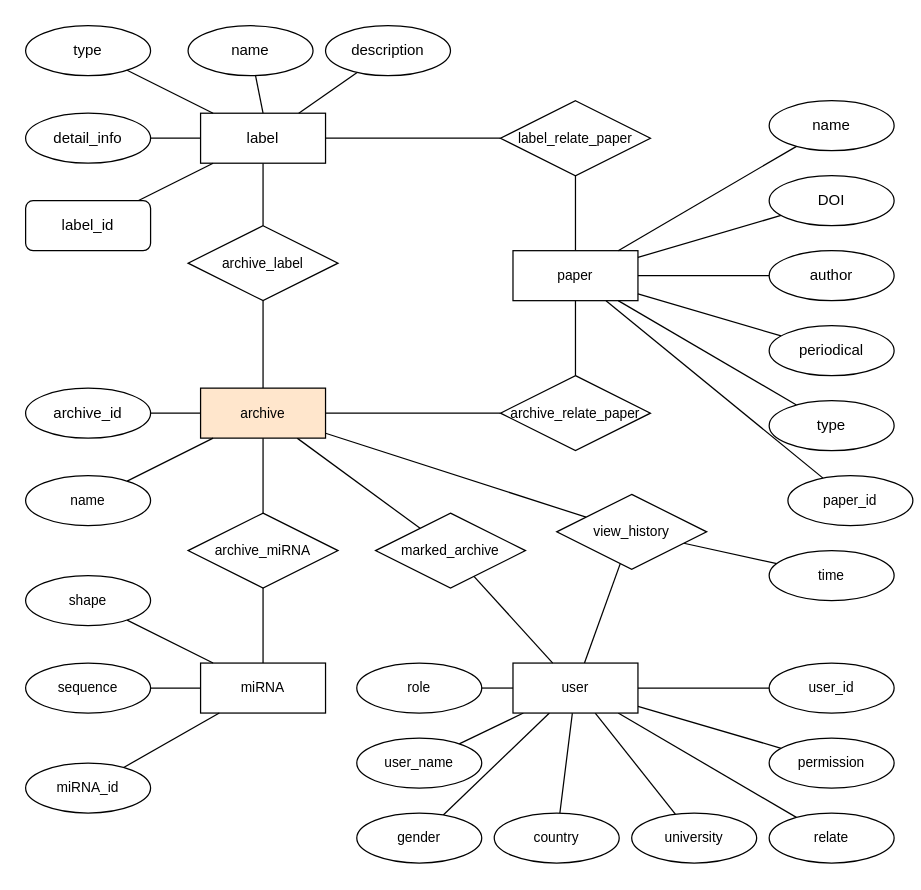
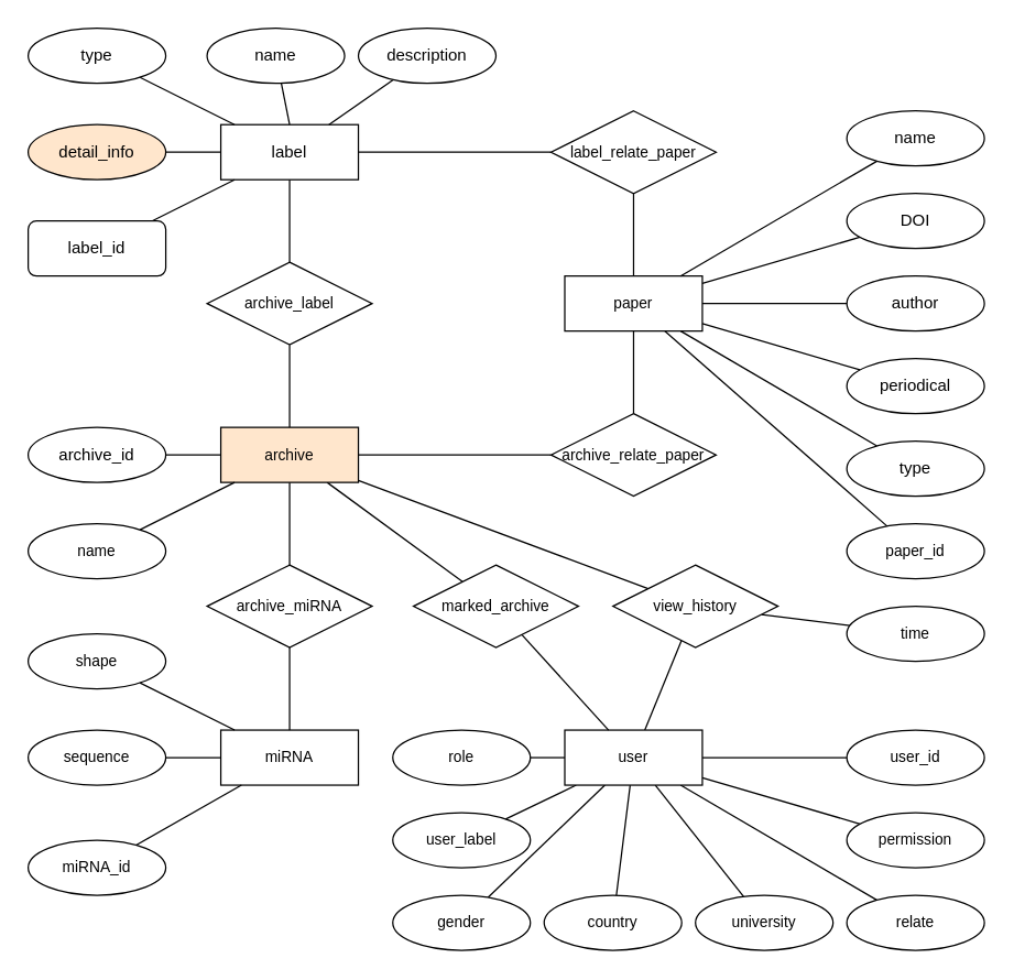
  <mxCell id="0" />
  <mxCell id="1" parent="0" />
  <mxCell id="2" style="edgeStyle=none;shape=connector;rounded=0;orthogonalLoop=1;jettySize=auto;html=1;labelBackgroundColor=default;strokeColor=default;fontFamily=Helvetica;fontSize=11;fontColor=default;endArrow=none;endFill=0;" edge="1" parent="1" source="3" target="16"><mxGeometry relative="1" as="geometry" /></mxCell>
  <mxCell id="3" value="label" style="whiteSpace=wrap;html=1;align=center;" vertex="1" parent="1"><mxGeometry x="160" y="90" width="100" height="40" as="geometry" /></mxCell>
  <mxCell id="4" style="rounded=0;orthogonalLoop=1;jettySize=auto;html=1;endArrow=none;endFill=0;" edge="1" parent="1" source="5" target="3"><mxGeometry relative="1" as="geometry" /></mxCell>
  <mxCell id="5" value="type" style="ellipse;whiteSpace=wrap;html=1;align=center;" vertex="1" parent="1"><mxGeometry x="20" y="20" width="100" height="40" as="geometry" /></mxCell>
  <mxCell id="6" style="edgeStyle=none;shape=connector;rounded=0;orthogonalLoop=1;jettySize=auto;html=1;labelBackgroundColor=default;strokeColor=default;fontFamily=Helvetica;fontSize=11;fontColor=default;endArrow=none;endFill=0;" edge="1" parent="1" source="7" target="3"><mxGeometry relative="1" as="geometry" /></mxCell>
  <mxCell id="7" value="description" style="ellipse;whiteSpace=wrap;html=1;align=center;" vertex="1" parent="1"><mxGeometry x="260" y="20" width="100" height="40" as="geometry" /></mxCell>
  <mxCell id="8" style="edgeStyle=none;shape=connector;rounded=0;orthogonalLoop=1;jettySize=auto;html=1;entryX=0.5;entryY=0;entryDx=0;entryDy=0;labelBackgroundColor=default;strokeColor=default;fontFamily=Helvetica;fontSize=11;fontColor=default;endArrow=none;endFill=0;" edge="1" parent="1" source="9" target="3"><mxGeometry relative="1" as="geometry" /></mxCell>
  <mxCell id="9" value="name" style="ellipse;whiteSpace=wrap;html=1;align=center;" vertex="1" parent="1"><mxGeometry x="150" y="20" width="100" height="40" as="geometry" /></mxCell>
  <mxCell id="10" style="edgeStyle=none;shape=connector;rounded=0;orthogonalLoop=1;jettySize=auto;html=1;labelBackgroundColor=default;strokeColor=default;fontFamily=Helvetica;fontSize=11;fontColor=default;endArrow=none;endFill=0;" edge="1" parent="1" source="11" target="3"><mxGeometry relative="1" as="geometry" /></mxCell>
- <mxCell id="11" value="detail_info" style="ellipse;whiteSpace=wrap;html=1;align=center;" vertex="1" parent="1"><mxGeometry x="20" y="90" width="100" height="40" as="geometry" /></mxCell>
+ <mxCell id="11" value="detail_info" style="ellipse;whiteSpace=wrap;html=1;align=center;fillColor=#ffe6cc;" vertex="1" parent="1"><mxGeometry x="20" y="90" width="100" height="40" as="geometry" /></mxCell>
  <mxCell id="12" style="edgeStyle=none;shape=connector;rounded=0;orthogonalLoop=1;jettySize=auto;html=1;labelBackgroundColor=default;strokeColor=default;fontFamily=Helvetica;fontSize=11;fontColor=default;endArrow=none;endFill=0;" edge="1" parent="1" source="29" target="3"><mxGeometry relative="1" as="geometry"><mxPoint x="300" y="110" as="sourcePoint" /></mxGeometry></mxCell>
  <mxCell id="13" style="edgeStyle=none;shape=connector;rounded=0;orthogonalLoop=1;jettySize=auto;html=1;labelBackgroundColor=default;strokeColor=default;fontFamily=Helvetica;fontSize=11;fontColor=default;endArrow=none;endFill=0;" edge="1" parent="1" source="14" target="3"><mxGeometry relative="1" as="geometry" /></mxCell>
  <mxCell id="14" value="label_id" style="whiteSpace=wrap;html=1;align=center;rounded=1;" vertex="1" parent="1"><mxGeometry x="20" y="160" width="100" height="40" as="geometry" /></mxCell>
  <mxCell id="15" style="edgeStyle=none;shape=connector;rounded=0;orthogonalLoop=1;jettySize=auto;html=1;labelBackgroundColor=default;strokeColor=default;fontFamily=Helvetica;fontSize=11;fontColor=default;endArrow=none;endFill=0;" edge="1" parent="1" source="16" target="19"><mxGeometry relative="1" as="geometry" /></mxCell>
- <mxCell id="16" value="archive_label" style="shape=rhombus;perimeter=rhombusPerimeter;whiteSpace=wrap;html=1;align=center;fontFamily=Helvetica;fontSize=11;fontColor=default;" vertex="1" parent="1"><mxGeometry x="150" y="180" width="120" height="60" as="geometry" /></mxCell>
+ <mxCell id="16" value="archive_label" style="shape=rhombus;perimeter=rhombusPerimeter;whiteSpace=wrap;html=1;align=center;fontFamily=Helvetica;fontSize=11;fontColor=default;" vertex="1" parent="1"><mxGeometry x="150" y="190" width="120" height="60" as="geometry" /></mxCell>
  <mxCell id="17" style="edgeStyle=none;shape=connector;rounded=0;orthogonalLoop=1;jettySize=auto;html=1;labelBackgroundColor=default;strokeColor=default;fontFamily=Helvetica;fontSize=11;fontColor=default;endArrow=none;endFill=0;" edge="1" parent="1" source="19" target="54"><mxGeometry relative="1" as="geometry" /></mxCell>
  <mxCell id="18" style="edgeStyle=none;shape=connector;rounded=0;orthogonalLoop=1;jettySize=auto;html=1;labelBackgroundColor=default;strokeColor=default;fontFamily=Helvetica;fontSize=11;fontColor=default;endArrow=none;endFill=0;" edge="1" parent="1" source="19" target="71"><mxGeometry relative="1" as="geometry" /></mxCell>
  <mxCell id="19" value="archive" style="whiteSpace=wrap;html=1;align=center;fontFamily=Helvetica;fontSize=11;fontColor=default;fillColor=#ffe6cc;" vertex="1" parent="1"><mxGeometry x="160" y="310" width="100" height="40" as="geometry" /></mxCell>
  <mxCell id="20" style="edgeStyle=none;shape=connector;rounded=0;orthogonalLoop=1;jettySize=auto;html=1;labelBackgroundColor=default;strokeColor=default;fontFamily=Helvetica;fontSize=11;fontColor=default;endArrow=none;endFill=0;" edge="1" parent="1" source="21" target="19"><mxGeometry relative="1" as="geometry" /></mxCell>
  <mxCell id="21" value="archive_id" style="ellipse;whiteSpace=wrap;html=1;align=center;" vertex="1" parent="1"><mxGeometry x="20" y="310" width="100" height="40" as="geometry" /></mxCell>
  <mxCell id="22" style="edgeStyle=none;shape=connector;rounded=0;orthogonalLoop=1;jettySize=auto;html=1;labelBackgroundColor=default;strokeColor=default;fontFamily=Helvetica;fontSize=11;fontColor=default;endArrow=none;endFill=0;" edge="1" parent="1" source="23" target="19"><mxGeometry relative="1" as="geometry" /></mxCell>
  <mxCell id="23" value="name" style="ellipse;whiteSpace=wrap;html=1;align=center;fontFamily=Helvetica;fontSize=11;fontColor=default;" vertex="1" parent="1"><mxGeometry x="20" y="380" width="100" height="40" as="geometry" /></mxCell>
  <mxCell id="24" style="edgeStyle=none;shape=connector;rounded=0;orthogonalLoop=1;jettySize=auto;html=1;labelBackgroundColor=default;strokeColor=default;fontFamily=Helvetica;fontSize=11;fontColor=default;endArrow=none;endFill=0;" edge="1" parent="1" source="43" target="19"><mxGeometry relative="1" as="geometry"><mxPoint x="210" y="380" as="sourcePoint" /></mxGeometry></mxCell>
  <mxCell id="25" style="edgeStyle=none;shape=connector;rounded=0;orthogonalLoop=1;jettySize=auto;html=1;labelBackgroundColor=default;strokeColor=default;fontFamily=Helvetica;fontSize=11;fontColor=default;endArrow=none;endFill=0;" edge="1" parent="1" source="27" target="19"><mxGeometry relative="1" as="geometry"><mxPoint x="318.765" y="384.383" as="sourcePoint" /></mxGeometry></mxCell>
  <mxCell id="26" style="edgeStyle=none;shape=connector;rounded=0;orthogonalLoop=1;jettySize=auto;html=1;labelBackgroundColor=default;strokeColor=default;fontFamily=Helvetica;fontSize=11;fontColor=default;endArrow=none;endFill=0;" edge="1" parent="1" source="27" target="30"><mxGeometry relative="1" as="geometry" /></mxCell>
  <mxCell id="27" value="archive_relate_paper" style="shape=rhombus;perimeter=rhombusPerimeter;whiteSpace=wrap;html=1;align=center;fontFamily=Helvetica;fontSize=11;fontColor=default;" vertex="1" parent="1"><mxGeometry x="400" y="300" width="120" height="60" as="geometry" /></mxCell>
  <mxCell id="28" style="edgeStyle=none;shape=connector;rounded=0;orthogonalLoop=1;jettySize=auto;html=1;entryX=0.5;entryY=0;entryDx=0;entryDy=0;labelBackgroundColor=default;strokeColor=default;fontFamily=Helvetica;fontSize=11;fontColor=default;endArrow=none;endFill=0;" edge="1" parent="1" source="29" target="30"><mxGeometry relative="1" as="geometry" /></mxCell>
  <mxCell id="29" value="label_relate_paper" style="shape=rhombus;perimeter=rhombusPerimeter;whiteSpace=wrap;html=1;align=center;fontFamily=Helvetica;fontSize=11;fontColor=default;" vertex="1" parent="1"><mxGeometry x="400" y="80" width="120" height="60" as="geometry" /></mxCell>
  <mxCell id="30" value="paper" style="whiteSpace=wrap;html=1;align=center;fontFamily=Helvetica;fontSize=11;fontColor=default;" vertex="1" parent="1"><mxGeometry x="410" y="200" width="100" height="40" as="geometry" /></mxCell>
  <mxCell id="31" style="edgeStyle=none;shape=connector;rounded=0;orthogonalLoop=1;jettySize=auto;html=1;labelBackgroundColor=default;strokeColor=default;fontFamily=Helvetica;fontSize=11;fontColor=default;endArrow=none;endFill=0;" edge="1" parent="1" source="32" target="30"><mxGeometry relative="1" as="geometry" /></mxCell>
  <mxCell id="32" value="type" style="ellipse;whiteSpace=wrap;html=1;align=center;" vertex="1" parent="1"><mxGeometry x="615" y="320" width="100" height="40" as="geometry" /></mxCell>
  <mxCell id="33" style="edgeStyle=none;shape=connector;rounded=0;orthogonalLoop=1;jettySize=auto;html=1;labelBackgroundColor=default;strokeColor=default;fontFamily=Helvetica;fontSize=11;fontColor=default;endArrow=none;endFill=0;" edge="1" parent="1" source="34" target="30"><mxGeometry relative="1" as="geometry" /></mxCell>
  <mxCell id="34" value="periodical " style="ellipse;whiteSpace=wrap;html=1;align=center;" vertex="1" parent="1"><mxGeometry x="615" y="260" width="100" height="40" as="geometry" /></mxCell>
  <mxCell id="35" style="edgeStyle=none;shape=connector;rounded=0;orthogonalLoop=1;jettySize=auto;html=1;labelBackgroundColor=default;strokeColor=default;fontFamily=Helvetica;fontSize=11;fontColor=default;endArrow=none;endFill=0;" edge="1" parent="1" source="36" target="30"><mxGeometry relative="1" as="geometry" /></mxCell>
  <mxCell id="36" value="name" style="ellipse;whiteSpace=wrap;html=1;align=center;" vertex="1" parent="1"><mxGeometry x="615" y="80" width="100" height="40" as="geometry" /></mxCell>
  <mxCell id="37" style="edgeStyle=none;shape=connector;rounded=0;orthogonalLoop=1;jettySize=auto;html=1;labelBackgroundColor=default;strokeColor=default;fontFamily=Helvetica;fontSize=11;fontColor=default;endArrow=none;endFill=0;" edge="1" parent="1" source="38" target="30"><mxGeometry relative="1" as="geometry" /></mxCell>
  <mxCell id="38" value="author" style="ellipse;whiteSpace=wrap;html=1;align=center;" vertex="1" parent="1"><mxGeometry x="615" y="200" width="100" height="40" as="geometry" /></mxCell>
  <mxCell id="39" style="edgeStyle=none;shape=connector;rounded=0;orthogonalLoop=1;jettySize=auto;html=1;labelBackgroundColor=default;strokeColor=default;fontFamily=Helvetica;fontSize=11;fontColor=default;endArrow=none;endFill=0;" edge="1" parent="1" source="40" target="30"><mxGeometry relative="1" as="geometry" /></mxCell>
  <mxCell id="40" value="DOI" style="ellipse;whiteSpace=wrap;html=1;align=center;" vertex="1" parent="1"><mxGeometry x="615" y="140" width="100" height="40" as="geometry" /></mxCell>
  <mxCell id="41" style="edgeStyle=none;shape=connector;rounded=0;orthogonalLoop=1;jettySize=auto;html=1;exitX=0.5;exitY=1;exitDx=0;exitDy=0;labelBackgroundColor=default;strokeColor=default;fontFamily=Helvetica;fontSize=11;fontColor=default;endArrow=none;endFill=0;" edge="1" parent="1" source="42" target="43"><mxGeometry relative="1" as="geometry"><mxPoint x="220" y="510" as="targetPoint" /></mxGeometry></mxCell>
  <mxCell id="42" value="miRNA" style="whiteSpace=wrap;html=1;align=center;fontFamily=Helvetica;fontSize=11;fontColor=default;" vertex="1" parent="1"><mxGeometry x="160" y="530" width="100" height="40" as="geometry" /></mxCell>
  <mxCell id="43" value="archive_miRNA" style="shape=rhombus;perimeter=rhombusPerimeter;whiteSpace=wrap;html=1;align=center;fontFamily=Helvetica;fontSize=11;fontColor=default;" vertex="1" parent="1"><mxGeometry x="150" y="410" width="120" height="60" as="geometry" /></mxCell>
  <mxCell id="44" style="edgeStyle=none;shape=connector;rounded=0;orthogonalLoop=1;jettySize=auto;html=1;labelBackgroundColor=default;strokeColor=default;fontFamily=Helvetica;fontSize=11;fontColor=default;endArrow=none;endFill=0;" edge="1" parent="1" source="45" target="42"><mxGeometry relative="1" as="geometry" /></mxCell>
  <mxCell id="45" value="sequence" style="ellipse;whiteSpace=wrap;html=1;align=center;fontFamily=Helvetica;fontSize=11;fontColor=default;" vertex="1" parent="1"><mxGeometry x="20" y="530" width="100" height="40" as="geometry" /></mxCell>
  <mxCell id="46" style="edgeStyle=none;shape=connector;rounded=0;orthogonalLoop=1;jettySize=auto;html=1;labelBackgroundColor=default;strokeColor=default;fontFamily=Helvetica;fontSize=11;fontColor=default;endArrow=none;endFill=0;" edge="1" parent="1" source="47" target="30"><mxGeometry relative="1" as="geometry" /></mxCell>
- <mxCell id="47" value="paper_id" style="ellipse;whiteSpace=wrap;html=1;align=center;fontFamily=Helvetica;fontSize=11;fontColor=default;" vertex="1" parent="1"><mxGeometry x="630" y="380" width="100" height="40" as="geometry" /></mxCell>
+ <mxCell id="47" value="paper_id" style="ellipse;whiteSpace=wrap;html=1;align=center;fontFamily=Helvetica;fontSize=11;fontColor=default;" vertex="1" parent="1"><mxGeometry x="615" y="380" width="100" height="40" as="geometry" /></mxCell>
  <mxCell id="48" style="edgeStyle=none;shape=connector;rounded=0;orthogonalLoop=1;jettySize=auto;html=1;labelBackgroundColor=default;strokeColor=default;fontFamily=Helvetica;fontSize=11;fontColor=default;endArrow=none;endFill=0;" edge="1" parent="1" source="49" target="42"><mxGeometry relative="1" as="geometry" /></mxCell>
  <mxCell id="49" value="miRNA_id" style="ellipse;whiteSpace=wrap;html=1;align=center;fontFamily=Helvetica;fontSize=11;fontColor=default;" vertex="1" parent="1"><mxGeometry x="20" y="610" width="100" height="40" as="geometry" /></mxCell>
  <mxCell id="50" style="edgeStyle=none;shape=connector;rounded=0;orthogonalLoop=1;jettySize=auto;html=1;labelBackgroundColor=default;strokeColor=default;fontFamily=Helvetica;fontSize=11;fontColor=default;endArrow=none;endFill=0;" edge="1" parent="1" source="51" target="42"><mxGeometry relative="1" as="geometry" /></mxCell>
  <mxCell id="51" value="shape" style="ellipse;whiteSpace=wrap;html=1;align=center;fontFamily=Helvetica;fontSize=11;fontColor=default;" vertex="1" parent="1"><mxGeometry x="20" y="460" width="100" height="40" as="geometry" /></mxCell>
  <mxCell id="52" style="edgeStyle=none;shape=connector;rounded=0;orthogonalLoop=1;jettySize=auto;html=1;labelBackgroundColor=default;strokeColor=default;fontFamily=Helvetica;fontSize=11;fontColor=default;endArrow=none;endFill=0;" edge="1" parent="1" source="54" target="63"><mxGeometry relative="1" as="geometry" /></mxCell>
  <mxCell id="53" style="edgeStyle=none;shape=connector;rounded=0;orthogonalLoop=1;jettySize=auto;html=1;labelBackgroundColor=default;strokeColor=default;fontFamily=Helvetica;fontSize=11;fontColor=default;endArrow=none;endFill=0;" edge="1" parent="1" source="54" target="64"><mxGeometry relative="1" as="geometry" /></mxCell>
- <mxCell id="54" value="view_history" style="shape=rhombus;perimeter=rhombusPerimeter;whiteSpace=wrap;html=1;align=center;fontFamily=Helvetica;fontSize=11;fontColor=default;" vertex="1" parent="1"><mxGeometry x="445" y="395" width="120" height="60" as="geometry" /></mxCell>
+ <mxCell id="54" value="view_history" style="shape=rhombus;perimeter=rhombusPerimeter;whiteSpace=wrap;html=1;align=center;fontFamily=Helvetica;fontSize=11;fontColor=default;" vertex="1" parent="1"><mxGeometry x="445" y="410" width="120" height="60" as="geometry" /></mxCell>
  <mxCell id="55" style="edgeStyle=none;shape=connector;rounded=0;orthogonalLoop=1;jettySize=auto;html=1;labelBackgroundColor=default;strokeColor=default;fontFamily=Helvetica;fontSize=11;fontColor=default;endArrow=none;endFill=0;" edge="1" parent="1" source="63" target="68"><mxGeometry relative="1" as="geometry" /></mxCell>
  <mxCell id="56" style="edgeStyle=none;shape=connector;rounded=0;orthogonalLoop=1;jettySize=auto;html=1;labelBackgroundColor=default;strokeColor=default;fontFamily=Helvetica;fontSize=11;fontColor=default;endArrow=none;endFill=0;" edge="1" parent="1" source="63" target="69"><mxGeometry relative="1" as="geometry" /></mxCell>
  <mxCell id="57" style="edgeStyle=none;shape=connector;rounded=0;orthogonalLoop=1;jettySize=auto;html=1;labelBackgroundColor=default;strokeColor=default;fontFamily=Helvetica;fontSize=11;fontColor=default;endArrow=none;endFill=0;" edge="1" parent="1" source="63" target="72"><mxGeometry relative="1" as="geometry" /></mxCell>
  <mxCell id="58" style="edgeStyle=none;shape=connector;rounded=0;orthogonalLoop=1;jettySize=auto;html=1;labelBackgroundColor=default;strokeColor=default;fontFamily=Helvetica;fontSize=11;fontColor=default;endArrow=none;endFill=0;" edge="1" parent="1" source="63" target="73"><mxGeometry relative="1" as="geometry" /></mxCell>
  <mxCell id="59" style="edgeStyle=none;shape=connector;rounded=0;orthogonalLoop=1;jettySize=auto;html=1;labelBackgroundColor=default;strokeColor=default;fontFamily=Helvetica;fontSize=11;fontColor=default;endArrow=none;endFill=0;" edge="1" parent="1" source="63" target="74"><mxGeometry relative="1" as="geometry" /></mxCell>
  <mxCell id="60" style="edgeStyle=none;shape=connector;rounded=0;orthogonalLoop=1;jettySize=auto;html=1;labelBackgroundColor=default;strokeColor=default;fontFamily=Helvetica;fontSize=11;fontColor=default;endArrow=none;endFill=0;" edge="1" parent="1" source="63" target="66"><mxGeometry relative="1" as="geometry" /></mxCell>
  <mxCell id="61" style="edgeStyle=none;shape=connector;rounded=0;orthogonalLoop=1;jettySize=auto;html=1;labelBackgroundColor=default;strokeColor=default;fontFamily=Helvetica;fontSize=11;fontColor=default;endArrow=none;endFill=0;" edge="1" parent="1" source="63" target="65"><mxGeometry relative="1" as="geometry" /></mxCell>
  <mxCell id="62" style="edgeStyle=none;shape=connector;rounded=0;orthogonalLoop=1;jettySize=auto;html=1;labelBackgroundColor=default;strokeColor=default;fontFamily=Helvetica;fontSize=11;fontColor=default;endArrow=none;endFill=0;" edge="1" parent="1" source="63" target="67"><mxGeometry relative="1" as="geometry" /></mxCell>
  <mxCell id="63" value="user" style="whiteSpace=wrap;html=1;align=center;fontFamily=Helvetica;fontSize=11;fontColor=default;" vertex="1" parent="1"><mxGeometry x="410" y="530" width="100" height="40" as="geometry" /></mxCell>
  <mxCell id="64" value="time" style="ellipse;whiteSpace=wrap;html=1;align=center;fontFamily=Helvetica;fontSize=11;fontColor=default;" vertex="1" parent="1"><mxGeometry x="615" y="440" width="100" height="40" as="geometry" /></mxCell>
  <mxCell id="65" value="permission" style="ellipse;whiteSpace=wrap;html=1;align=center;fontFamily=Helvetica;fontSize=11;fontColor=default;" vertex="1" parent="1"><mxGeometry x="615" y="590" width="100" height="40" as="geometry" /></mxCell>
  <mxCell id="66" value="user_id" style="ellipse;whiteSpace=wrap;html=1;align=center;fontFamily=Helvetica;fontSize=11;fontColor=default;" vertex="1" parent="1"><mxGeometry x="615" y="530" width="100" height="40" as="geometry" /></mxCell>
  <mxCell id="67" value="relate" style="ellipse;whiteSpace=wrap;html=1;align=center;fontFamily=Helvetica;fontSize=11;fontColor=default;" vertex="1" parent="1"><mxGeometry x="615" y="650" width="100" height="40" as="geometry" /></mxCell>
  <mxCell id="68" value="role" style="ellipse;whiteSpace=wrap;html=1;align=center;fontFamily=Helvetica;fontSize=11;fontColor=default;" vertex="1" parent="1"><mxGeometry x="285" y="530" width="100" height="40" as="geometry" /></mxCell>
- <mxCell id="69" value="user_name" style="ellipse;whiteSpace=wrap;html=1;align=center;fontFamily=Helvetica;fontSize=11;fontColor=default;" vertex="1" parent="1"><mxGeometry x="285" y="590" width="100" height="40" as="geometry" /></mxCell>
+ <mxCell id="69" value="user_label" style="ellipse;whiteSpace=wrap;html=1;align=center;fontFamily=Helvetica;fontSize=11;fontColor=default;" vertex="1" parent="1"><mxGeometry x="285" y="590" width="100" height="40" as="geometry" /></mxCell>
  <mxCell id="70" style="edgeStyle=none;shape=connector;rounded=0;orthogonalLoop=1;jettySize=auto;html=1;labelBackgroundColor=default;strokeColor=default;fontFamily=Helvetica;fontSize=11;fontColor=default;endArrow=none;endFill=0;" edge="1" parent="1" source="71" target="63"><mxGeometry relative="1" as="geometry" /></mxCell>
  <mxCell id="71" value="marked_archive" style="shape=rhombus;perimeter=rhombusPerimeter;whiteSpace=wrap;html=1;align=center;fontFamily=Helvetica;fontSize=11;fontColor=default;" vertex="1" parent="1"><mxGeometry x="300" y="410" width="120" height="60" as="geometry" /></mxCell>
  <mxCell id="72" value="gender" style="ellipse;whiteSpace=wrap;html=1;align=center;fontFamily=Helvetica;fontSize=11;fontColor=default;" vertex="1" parent="1"><mxGeometry x="285" y="650" width="100" height="40" as="geometry" /></mxCell>
  <mxCell id="73" value="country" style="ellipse;whiteSpace=wrap;html=1;align=center;fontFamily=Helvetica;fontSize=11;fontColor=default;" vertex="1" parent="1"><mxGeometry x="395" y="650" width="100" height="40" as="geometry" /></mxCell>
  <mxCell id="74" value="university" style="ellipse;whiteSpace=wrap;html=1;align=center;fontFamily=Helvetica;fontSize=11;fontColor=default;" vertex="1" parent="1"><mxGeometry x="505" y="650" width="100" height="40" as="geometry" /></mxCell>
